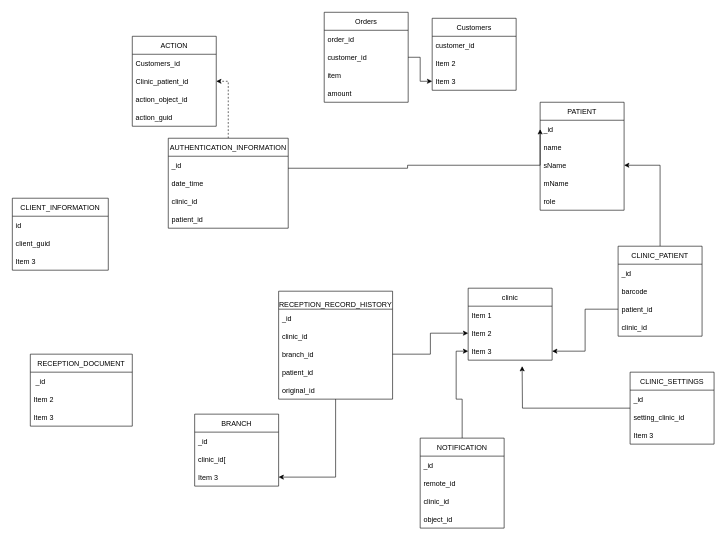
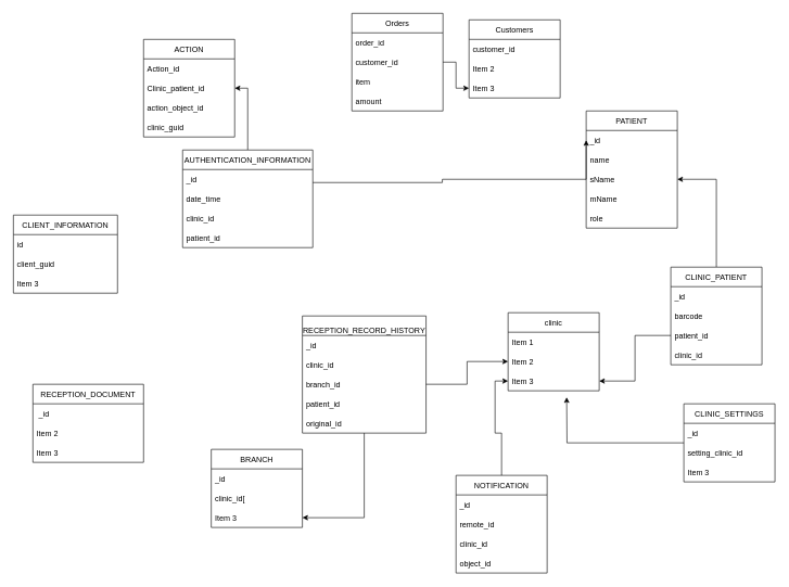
  <mxCell id="0" />
  <mxCell id="1" parent="0" />
  <mxCell id="2" value="ACTION" style="swimlane;fontStyle=0;childLayout=stackLayout;horizontal=1;startSize=30;horizontalStack=0;resizeParent=1;resizeParentMax=0;resizeLast=0;collapsible=1;marginBottom=0;" vertex="1" parent="1"><mxGeometry x="220" y="60" width="140" height="150" as="geometry" /></mxCell>
- <mxCell id="3" value="Customers_id" style="text;strokeColor=none;fillColor=none;align=left;verticalAlign=middle;spacingLeft=4;spacingRight=4;overflow=hidden;points=[[0,0.5],[1,0.5]];portConstraint=eastwest;rotatable=0;" vertex="1" parent="2"><mxGeometry y="30" width="140" height="30" as="geometry" /></mxCell>
+ <mxCell id="3" value="Action_id" style="text;strokeColor=none;fillColor=none;align=left;verticalAlign=middle;spacingLeft=4;spacingRight=4;overflow=hidden;points=[[0,0.5],[1,0.5]];portConstraint=eastwest;rotatable=0;" vertex="1" parent="2"><mxGeometry y="30" width="140" height="30" as="geometry" /></mxCell>
  <mxCell id="4" value="Clinic_patient_id" style="text;strokeColor=none;fillColor=none;align=left;verticalAlign=middle;spacingLeft=4;spacingRight=4;overflow=hidden;points=[[0,0.5],[1,0.5]];portConstraint=eastwest;rotatable=0;" vertex="1" parent="2"><mxGeometry y="60" width="140" height="30" as="geometry" /></mxCell>
  <mxCell id="5" value="action_object_id" style="text;strokeColor=none;fillColor=none;align=left;verticalAlign=middle;spacingLeft=4;spacingRight=4;overflow=hidden;points=[[0,0.5],[1,0.5]];portConstraint=eastwest;rotatable=0;" vertex="1" parent="2"><mxGeometry y="90" width="140" height="30" as="geometry" /></mxCell>
- <mxCell id="6" value="action_guid" style="text;strokeColor=none;fillColor=none;align=left;verticalAlign=middle;spacingLeft=4;spacingRight=4;overflow=hidden;points=[[0,0.5],[1,0.5]];portConstraint=eastwest;rotatable=0;" vertex="1" parent="2"><mxGeometry y="120" width="140" height="30" as="geometry" /></mxCell>
- <mxCell id="7" value="" style="edgeStyle=orthogonalEdgeStyle;rounded=0;orthogonalLoop=1;jettySize=auto;html=1;dashed=1;" edge="1" parent="1" source="9" target="4"><mxGeometry relative="1" as="geometry" /></mxCell>
+ <mxCell id="6" value="clinic_guid" style="text;strokeColor=none;fillColor=none;align=left;verticalAlign=middle;spacingLeft=4;spacingRight=4;overflow=hidden;points=[[0,0.5],[1,0.5]];portConstraint=eastwest;rotatable=0;" vertex="1" parent="2"><mxGeometry y="120" width="140" height="30" as="geometry" /></mxCell>
+ <mxCell id="7" value="" style="edgeStyle=orthogonalEdgeStyle;rounded=0;orthogonalLoop=1;jettySize=auto;html=1;" edge="1" parent="1" source="9" target="4"><mxGeometry relative="1" as="geometry" /></mxCell>
  <mxCell id="8" style="edgeStyle=orthogonalEdgeStyle;rounded=0;orthogonalLoop=1;jettySize=auto;html=1;entryX=0;entryY=0.5;entryDx=0;entryDy=0;" edge="1" parent="1" source="9" target="50"><mxGeometry relative="1" as="geometry"><mxPoint x="870" y="270" as="targetPoint" /><Array as="points"><mxPoint x="679" y="280" /><mxPoint x="679" y="275" /></Array></mxGeometry></mxCell>
  <mxCell id="9" value="AUTHENTICATION_INFORMATION" style="swimlane;fontStyle=0;childLayout=stackLayout;horizontal=1;startSize=30;horizontalStack=0;resizeParent=1;resizeParentMax=0;resizeLast=0;collapsible=1;marginBottom=0;" vertex="1" parent="1"><mxGeometry x="280" y="230" width="200" height="150" as="geometry" /></mxCell>
  <mxCell id="10" value="_id" style="text;strokeColor=none;fillColor=none;align=left;verticalAlign=middle;spacingLeft=4;spacingRight=4;overflow=hidden;points=[[0,0.5],[1,0.5]];portConstraint=eastwest;rotatable=0;" vertex="1" parent="9"><mxGeometry y="30" width="200" height="30" as="geometry" /></mxCell>
  <mxCell id="11" value="date_time" style="text;strokeColor=none;fillColor=none;align=left;verticalAlign=middle;spacingLeft=4;spacingRight=4;overflow=hidden;points=[[0,0.5],[1,0.5]];portConstraint=eastwest;rotatable=0;" vertex="1" parent="9"><mxGeometry y="60" width="200" height="30" as="geometry" /></mxCell>
  <mxCell id="12" value="clinic_id" style="text;strokeColor=none;fillColor=none;align=left;verticalAlign=middle;spacingLeft=4;spacingRight=4;overflow=hidden;points=[[0,0.5],[1,0.5]];portConstraint=eastwest;rotatable=0;" vertex="1" parent="9"><mxGeometry y="90" width="200" height="30" as="geometry" /></mxCell>
  <mxCell id="13" value="patient_id" style="text;strokeColor=none;fillColor=none;align=left;verticalAlign=middle;spacingLeft=4;spacingRight=4;overflow=hidden;points=[[0,0.5],[1,0.5]];portConstraint=eastwest;rotatable=0;" vertex="1" parent="9"><mxGeometry y="120" width="200" height="30" as="geometry" /></mxCell>
  <mxCell id="14" value="BRANCH" style="swimlane;fontStyle=0;childLayout=stackLayout;horizontal=1;startSize=30;horizontalStack=0;resizeParent=1;resizeParentMax=0;resizeLast=0;collapsible=1;marginBottom=0;" vertex="1" parent="1"><mxGeometry x="324" y="690" width="140" height="120" as="geometry" /></mxCell>
  <mxCell id="15" value="_id" style="text;strokeColor=none;fillColor=none;align=left;verticalAlign=middle;spacingLeft=4;spacingRight=4;overflow=hidden;points=[[0,0.5],[1,0.5]];portConstraint=eastwest;rotatable=0;" vertex="1" parent="14"><mxGeometry y="30" width="140" height="30" as="geometry" /></mxCell>
  <mxCell id="16" value="clinic_id[" style="text;strokeColor=none;fillColor=none;align=left;verticalAlign=middle;spacingLeft=4;spacingRight=4;overflow=hidden;points=[[0,0.5],[1,0.5]];portConstraint=eastwest;rotatable=0;" vertex="1" parent="14"><mxGeometry y="60" width="140" height="30" as="geometry" /></mxCell>
  <mxCell id="17" value="Item 3" style="text;strokeColor=none;fillColor=none;align=left;verticalAlign=middle;spacingLeft=4;spacingRight=4;overflow=hidden;points=[[0,0.5],[1,0.5]];portConstraint=eastwest;rotatable=0;" vertex="1" parent="14"><mxGeometry y="90" width="140" height="30" as="geometry" /></mxCell>
  <mxCell id="18" value="CLIENT_INFORMATION" style="swimlane;fontStyle=0;childLayout=stackLayout;horizontal=1;startSize=30;horizontalStack=0;resizeParent=1;resizeParentMax=0;resizeLast=0;collapsible=1;marginBottom=0;" vertex="1" parent="1"><mxGeometry x="20" y="330" width="160" height="120" as="geometry" /></mxCell>
  <mxCell id="19" value="id" style="text;strokeColor=none;fillColor=none;align=left;verticalAlign=middle;spacingLeft=4;spacingRight=4;overflow=hidden;points=[[0,0.5],[1,0.5]];portConstraint=eastwest;rotatable=0;" vertex="1" parent="18"><mxGeometry y="30" width="160" height="30" as="geometry" /></mxCell>
  <mxCell id="20" value="client_guid" style="text;strokeColor=none;fillColor=none;align=left;verticalAlign=middle;spacingLeft=4;spacingRight=4;overflow=hidden;points=[[0,0.5],[1,0.5]];portConstraint=eastwest;rotatable=0;" vertex="1" parent="18"><mxGeometry y="60" width="160" height="30" as="geometry" /></mxCell>
  <mxCell id="21" value="Item 3" style="text;strokeColor=none;fillColor=none;align=left;verticalAlign=middle;spacingLeft=4;spacingRight=4;overflow=hidden;points=[[0,0.5],[1,0.5]];portConstraint=eastwest;rotatable=0;" vertex="1" parent="18"><mxGeometry y="90" width="160" height="30" as="geometry" /></mxCell>
  <mxCell id="22" value="" style="edgeStyle=orthogonalEdgeStyle;rounded=0;orthogonalLoop=1;jettySize=auto;html=1;" edge="1" parent="1" source="23" target="52"><mxGeometry relative="1" as="geometry" /></mxCell>
  <mxCell id="23" value="CLINIC_PATIENT" style="swimlane;fontStyle=0;childLayout=stackLayout;horizontal=1;startSize=30;horizontalStack=0;resizeParent=1;resizeParentMax=0;resizeLast=0;collapsible=1;marginBottom=0;" vertex="1" parent="1"><mxGeometry x="1030" y="410" width="140" height="150" as="geometry" /></mxCell>
  <mxCell id="24" value="_id" style="text;strokeColor=none;fillColor=none;align=left;verticalAlign=middle;spacingLeft=4;spacingRight=4;overflow=hidden;points=[[0,0.5],[1,0.5]];portConstraint=eastwest;rotatable=0;" vertex="1" parent="23"><mxGeometry y="30" width="140" height="30" as="geometry" /></mxCell>
  <mxCell id="25" value="barcode" style="text;strokeColor=none;fillColor=none;align=left;verticalAlign=middle;spacingLeft=4;spacingRight=4;overflow=hidden;points=[[0,0.5],[1,0.5]];portConstraint=eastwest;rotatable=0;" vertex="1" parent="23"><mxGeometry y="60" width="140" height="30" as="geometry" /></mxCell>
  <mxCell id="26" value="patient_id" style="text;strokeColor=none;fillColor=none;align=left;verticalAlign=middle;spacingLeft=4;spacingRight=4;overflow=hidden;points=[[0,0.5],[1,0.5]];portConstraint=eastwest;rotatable=0;" vertex="1" parent="23"><mxGeometry y="90" width="140" height="30" as="geometry" /></mxCell>
  <mxCell id="27" value="clinic_id" style="text;strokeColor=none;fillColor=none;align=left;verticalAlign=middle;spacingLeft=4;spacingRight=4;overflow=hidden;points=[[0,0.5],[1,0.5]];portConstraint=eastwest;rotatable=0;" vertex="1" parent="23"><mxGeometry y="120" width="140" height="30" as="geometry" /></mxCell>
  <mxCell id="28" style="edgeStyle=orthogonalEdgeStyle;rounded=0;orthogonalLoop=1;jettySize=auto;html=1;" edge="1" parent="1" source="29"><mxGeometry relative="1" as="geometry"><mxPoint x="870" y="610" as="targetPoint" /></mxGeometry></mxCell>
  <mxCell id="29" value="CLINIC_SETTINGS" style="swimlane;fontStyle=0;childLayout=stackLayout;horizontal=1;startSize=30;horizontalStack=0;resizeParent=1;resizeParentMax=0;resizeLast=0;collapsible=1;marginBottom=0;" vertex="1" parent="1"><mxGeometry x="1050" y="620" width="140" height="120" as="geometry" /></mxCell>
  <mxCell id="30" value="_id" style="text;strokeColor=none;fillColor=none;align=left;verticalAlign=middle;spacingLeft=4;spacingRight=4;overflow=hidden;points=[[0,0.5],[1,0.5]];portConstraint=eastwest;rotatable=0;" vertex="1" parent="29"><mxGeometry y="30" width="140" height="30" as="geometry" /></mxCell>
  <mxCell id="31" value="setting_clinic_id" style="text;strokeColor=none;fillColor=none;align=left;verticalAlign=middle;spacingLeft=4;spacingRight=4;overflow=hidden;points=[[0,0.5],[1,0.5]];portConstraint=eastwest;rotatable=0;" vertex="1" parent="29"><mxGeometry y="60" width="140" height="30" as="geometry" /></mxCell>
  <mxCell id="32" value="Item 3" style="text;strokeColor=none;fillColor=none;align=left;verticalAlign=middle;spacingLeft=4;spacingRight=4;overflow=hidden;points=[[0,0.5],[1,0.5]];portConstraint=eastwest;rotatable=0;" vertex="1" parent="29"><mxGeometry y="90" width="140" height="30" as="geometry" /></mxCell>
  <mxCell id="33" value="Customers" style="swimlane;fontStyle=0;childLayout=stackLayout;horizontal=1;startSize=30;horizontalStack=0;resizeParent=1;resizeParentMax=0;resizeLast=0;collapsible=1;marginBottom=0;" vertex="1" parent="1"><mxGeometry x="720" y="30" width="140" height="120" as="geometry" /></mxCell>
  <mxCell id="34" value="customer_id" style="text;strokeColor=none;fillColor=none;align=left;verticalAlign=middle;spacingLeft=4;spacingRight=4;overflow=hidden;points=[[0,0.5],[1,0.5]];portConstraint=eastwest;rotatable=0;" vertex="1" parent="33"><mxGeometry y="30" width="140" height="30" as="geometry" /></mxCell>
  <mxCell id="35" value="Item 2" style="text;strokeColor=none;fillColor=none;align=left;verticalAlign=middle;spacingLeft=4;spacingRight=4;overflow=hidden;points=[[0,0.5],[1,0.5]];portConstraint=eastwest;rotatable=0;" vertex="1" parent="33"><mxGeometry y="60" width="140" height="30" as="geometry" /></mxCell>
  <mxCell id="36" value="Item 3" style="text;strokeColor=none;fillColor=none;align=left;verticalAlign=middle;spacingLeft=4;spacingRight=4;overflow=hidden;points=[[0,0.5],[1,0.5]];portConstraint=eastwest;rotatable=0;" vertex="1" parent="33"><mxGeometry y="90" width="140" height="30" as="geometry" /></mxCell>
  <mxCell id="37" value="" style="edgeStyle=orthogonalEdgeStyle;rounded=0;orthogonalLoop=1;jettySize=auto;html=1;" edge="1" parent="1" source="38" target="69"><mxGeometry relative="1" as="geometry" /></mxCell>
  <mxCell id="38" value="NOTIFICATION" style="swimlane;fontStyle=0;childLayout=stackLayout;horizontal=1;startSize=30;horizontalStack=0;resizeParent=1;resizeParentMax=0;resizeLast=0;collapsible=1;marginBottom=0;" vertex="1" parent="1"><mxGeometry x="700" y="730" width="140" height="150" as="geometry" /></mxCell>
  <mxCell id="39" value="_id" style="text;strokeColor=none;fillColor=none;align=left;verticalAlign=middle;spacingLeft=4;spacingRight=4;overflow=hidden;points=[[0,0.5],[1,0.5]];portConstraint=eastwest;rotatable=0;" vertex="1" parent="38"><mxGeometry y="30" width="140" height="30" as="geometry" /></mxCell>
  <mxCell id="40" value="remote_id" style="text;strokeColor=none;fillColor=none;align=left;verticalAlign=middle;spacingLeft=4;spacingRight=4;overflow=hidden;points=[[0,0.5],[1,0.5]];portConstraint=eastwest;rotatable=0;" vertex="1" parent="38"><mxGeometry y="60" width="140" height="30" as="geometry" /></mxCell>
  <mxCell id="41" value="clinic_id" style="text;strokeColor=none;fillColor=none;align=left;verticalAlign=middle;spacingLeft=4;spacingRight=4;overflow=hidden;points=[[0,0.5],[1,0.5]];portConstraint=eastwest;rotatable=0;" vertex="1" parent="38"><mxGeometry y="90" width="140" height="30" as="geometry" /></mxCell>
  <mxCell id="42" value="object_id" style="text;strokeColor=none;fillColor=none;align=left;verticalAlign=middle;spacingLeft=4;spacingRight=4;overflow=hidden;points=[[0,0.5],[1,0.5]];portConstraint=eastwest;rotatable=0;" vertex="1" parent="38"><mxGeometry y="120" width="140" height="30" as="geometry" /></mxCell>
  <mxCell id="43" value="" style="edgeStyle=orthogonalEdgeStyle;rounded=0;orthogonalLoop=1;jettySize=auto;html=1;" edge="1" parent="1" source="44" target="36"><mxGeometry relative="1" as="geometry" /></mxCell>
  <mxCell id="44" value="Orders" style="swimlane;fontStyle=0;childLayout=stackLayout;horizontal=1;startSize=30;horizontalStack=0;resizeParent=1;resizeParentMax=0;resizeLast=0;collapsible=1;marginBottom=0;" vertex="1" parent="1"><mxGeometry x="540" y="20" width="140" height="150" as="geometry" /></mxCell>
  <mxCell id="45" value="order_id" style="text;strokeColor=none;fillColor=none;align=left;verticalAlign=middle;spacingLeft=4;spacingRight=4;overflow=hidden;points=[[0,0.5],[1,0.5]];portConstraint=eastwest;rotatable=0;" vertex="1" parent="44"><mxGeometry y="30" width="140" height="30" as="geometry" /></mxCell>
  <mxCell id="46" value="customer_id" style="text;strokeColor=none;fillColor=none;align=left;verticalAlign=middle;spacingLeft=4;spacingRight=4;overflow=hidden;points=[[0,0.5],[1,0.5]];portConstraint=eastwest;rotatable=0;" vertex="1" parent="44"><mxGeometry y="60" width="140" height="30" as="geometry" /></mxCell>
  <mxCell id="47" value="item" style="text;strokeColor=none;fillColor=none;align=left;verticalAlign=middle;spacingLeft=4;spacingRight=4;overflow=hidden;points=[[0,0.5],[1,0.5]];portConstraint=eastwest;rotatable=0;" vertex="1" parent="44"><mxGeometry y="90" width="140" height="30" as="geometry" /></mxCell>
  <mxCell id="48" value="amount" style="text;strokeColor=none;fillColor=none;align=left;verticalAlign=middle;spacingLeft=4;spacingRight=4;overflow=hidden;points=[[0,0.5],[1,0.5]];portConstraint=eastwest;rotatable=0;" vertex="1" parent="44"><mxGeometry y="120" width="140" height="30" as="geometry" /></mxCell>
  <mxCell id="49" value="PATIENT" style="swimlane;fontStyle=0;childLayout=stackLayout;horizontal=1;startSize=30;horizontalStack=0;resizeParent=1;resizeParentMax=0;resizeLast=0;collapsible=1;marginBottom=0;" vertex="1" parent="1"><mxGeometry x="900" y="170" width="140" height="180" as="geometry" /></mxCell>
  <mxCell id="50" value="_id" style="text;strokeColor=none;fillColor=none;align=left;verticalAlign=middle;spacingLeft=4;spacingRight=4;overflow=hidden;points=[[0,0.5],[1,0.5]];portConstraint=eastwest;rotatable=0;" vertex="1" parent="49"><mxGeometry y="30" width="140" height="30" as="geometry" /></mxCell>
  <mxCell id="51" value="name" style="text;strokeColor=none;fillColor=none;align=left;verticalAlign=middle;spacingLeft=4;spacingRight=4;overflow=hidden;points=[[0,0.5],[1,0.5]];portConstraint=eastwest;rotatable=0;" vertex="1" parent="49"><mxGeometry y="60" width="140" height="30" as="geometry" /></mxCell>
  <mxCell id="52" value="sName" style="text;strokeColor=none;fillColor=none;align=left;verticalAlign=middle;spacingLeft=4;spacingRight=4;overflow=hidden;points=[[0,0.5],[1,0.5]];portConstraint=eastwest;rotatable=0;" vertex="1" parent="49"><mxGeometry y="90" width="140" height="30" as="geometry" /></mxCell>
  <mxCell id="53" value="mName" style="text;strokeColor=none;fillColor=none;align=left;verticalAlign=middle;spacingLeft=4;spacingRight=4;overflow=hidden;points=[[0,0.5],[1,0.5]];portConstraint=eastwest;rotatable=0;" vertex="1" parent="49"><mxGeometry y="120" width="140" height="30" as="geometry" /></mxCell>
  <mxCell id="54" value="role" style="text;strokeColor=none;fillColor=none;align=left;verticalAlign=middle;spacingLeft=4;spacingRight=4;overflow=hidden;points=[[0,0.5],[1,0.5]];portConstraint=eastwest;rotatable=0;" vertex="1" parent="49"><mxGeometry y="150" width="140" height="30" as="geometry" /></mxCell>
  <mxCell id="55" value="RECEPTION_DOCUMENT" style="swimlane;fontStyle=0;childLayout=stackLayout;horizontal=1;startSize=30;horizontalStack=0;resizeParent=1;resizeParentMax=0;resizeLast=0;collapsible=1;marginBottom=0;" vertex="1" parent="1"><mxGeometry y="590" width="170" height="120" as="geometry" x="50" /></mxCell>
  <mxCell id="56" value=" _id" style="text;strokeColor=none;fillColor=none;align=left;verticalAlign=middle;spacingLeft=4;spacingRight=4;overflow=hidden;points=[[0,0.5],[1,0.5]];portConstraint=eastwest;rotatable=0;" vertex="1" parent="55"><mxGeometry y="30" width="170" height="30" as="geometry" /></mxCell>
  <mxCell id="57" value="Item 2" style="text;strokeColor=none;fillColor=none;align=left;verticalAlign=middle;spacingLeft=4;spacingRight=4;overflow=hidden;points=[[0,0.5],[1,0.5]];portConstraint=eastwest;rotatable=0;" vertex="1" parent="55"><mxGeometry y="60" width="170" height="30" as="geometry" /></mxCell>
  <mxCell id="58" value="Item 3" style="text;strokeColor=none;fillColor=none;align=left;verticalAlign=middle;spacingLeft=4;spacingRight=4;overflow=hidden;points=[[0,0.5],[1,0.5]];portConstraint=eastwest;rotatable=0;" vertex="1" parent="55"><mxGeometry y="90" width="170" height="30" as="geometry" /></mxCell>
  <mxCell id="59" style="edgeStyle=orthogonalEdgeStyle;rounded=0;orthogonalLoop=1;jettySize=auto;html=1;" edge="1" parent="1" source="60" target="17"><mxGeometry relative="1" as="geometry" /></mxCell>
  <mxCell id="60" value="&#10;RECEPTION_RECORD_HISTORY" style="swimlane;fontStyle=0;childLayout=stackLayout;horizontal=1;startSize=30;horizontalStack=0;resizeParent=1;resizeParentMax=0;resizeLast=0;collapsible=1;marginBottom=0;" vertex="1" parent="1"><mxGeometry x="464" y="485" width="190" height="180" as="geometry" /></mxCell>
  <mxCell id="61" value="_id" style="text;strokeColor=none;fillColor=none;align=left;verticalAlign=middle;spacingLeft=4;spacingRight=4;overflow=hidden;points=[[0,0.5],[1,0.5]];portConstraint=eastwest;rotatable=0;" vertex="1" parent="60"><mxGeometry y="30" width="190" height="30" as="geometry" /></mxCell>
  <mxCell id="62" value="clinic_id" style="text;strokeColor=none;fillColor=none;align=left;verticalAlign=middle;spacingLeft=4;spacingRight=4;overflow=hidden;points=[[0,0.5],[1,0.5]];portConstraint=eastwest;rotatable=0;" vertex="1" parent="60"><mxGeometry y="60" width="190" height="30" as="geometry" /></mxCell>
  <mxCell id="63" value="branch_id" style="text;strokeColor=none;fillColor=none;align=left;verticalAlign=middle;spacingLeft=4;spacingRight=4;overflow=hidden;points=[[0,0.5],[1,0.5]];portConstraint=eastwest;rotatable=0;" vertex="1" parent="60"><mxGeometry y="90" width="190" height="30" as="geometry" /></mxCell>
  <mxCell id="64" value="patient_id" style="text;strokeColor=none;fillColor=none;align=left;verticalAlign=middle;spacingLeft=4;spacingRight=4;overflow=hidden;points=[[0,0.5],[1,0.5]];portConstraint=eastwest;rotatable=0;" vertex="1" parent="60"><mxGeometry y="120" width="190" height="30" as="geometry" /></mxCell>
  <mxCell id="65" value="original_id" style="text;strokeColor=none;fillColor=none;align=left;verticalAlign=middle;spacingLeft=4;spacingRight=4;overflow=hidden;points=[[0,0.5],[1,0.5]];portConstraint=eastwest;rotatable=0;" vertex="1" parent="60"><mxGeometry y="150" width="190" height="30" as="geometry" /></mxCell>
  <mxCell id="66" value="clinic" style="swimlane;fontStyle=0;childLayout=stackLayout;horizontal=1;startSize=30;horizontalStack=0;resizeParent=1;resizeParentMax=0;resizeLast=0;collapsible=1;marginBottom=0;" vertex="1" parent="1"><mxGeometry x="780" y="480" width="140" height="120" as="geometry" /></mxCell>
  <mxCell id="67" value="Item 1" style="text;strokeColor=none;fillColor=none;align=left;verticalAlign=middle;spacingLeft=4;spacingRight=4;overflow=hidden;points=[[0,0.5],[1,0.5]];portConstraint=eastwest;rotatable=0;" vertex="1" parent="66"><mxGeometry y="30" width="140" height="30" as="geometry" /></mxCell>
  <mxCell id="68" value="Item 2" style="text;strokeColor=none;fillColor=none;align=left;verticalAlign=middle;spacingLeft=4;spacingRight=4;overflow=hidden;points=[[0,0.5],[1,0.5]];portConstraint=eastwest;rotatable=0;" vertex="1" parent="66"><mxGeometry y="60" width="140" height="30" as="geometry" /></mxCell>
  <mxCell id="69" value="Item 3" style="text;strokeColor=none;fillColor=none;align=left;verticalAlign=middle;spacingLeft=4;spacingRight=4;overflow=hidden;points=[[0,0.5],[1,0.5]];portConstraint=eastwest;rotatable=0;" vertex="1" parent="66"><mxGeometry y="90" width="140" height="30" as="geometry" /></mxCell>
  <mxCell id="70" value="" style="edgeStyle=orthogonalEdgeStyle;rounded=0;orthogonalLoop=1;jettySize=auto;html=1;" edge="1" parent="1" source="26" target="69"><mxGeometry relative="1" as="geometry" /></mxCell>
  <mxCell id="71" style="edgeStyle=orthogonalEdgeStyle;rounded=0;orthogonalLoop=1;jettySize=auto;html=1;" edge="1" parent="1" source="63" target="68"><mxGeometry relative="1" as="geometry" /></mxCell>
